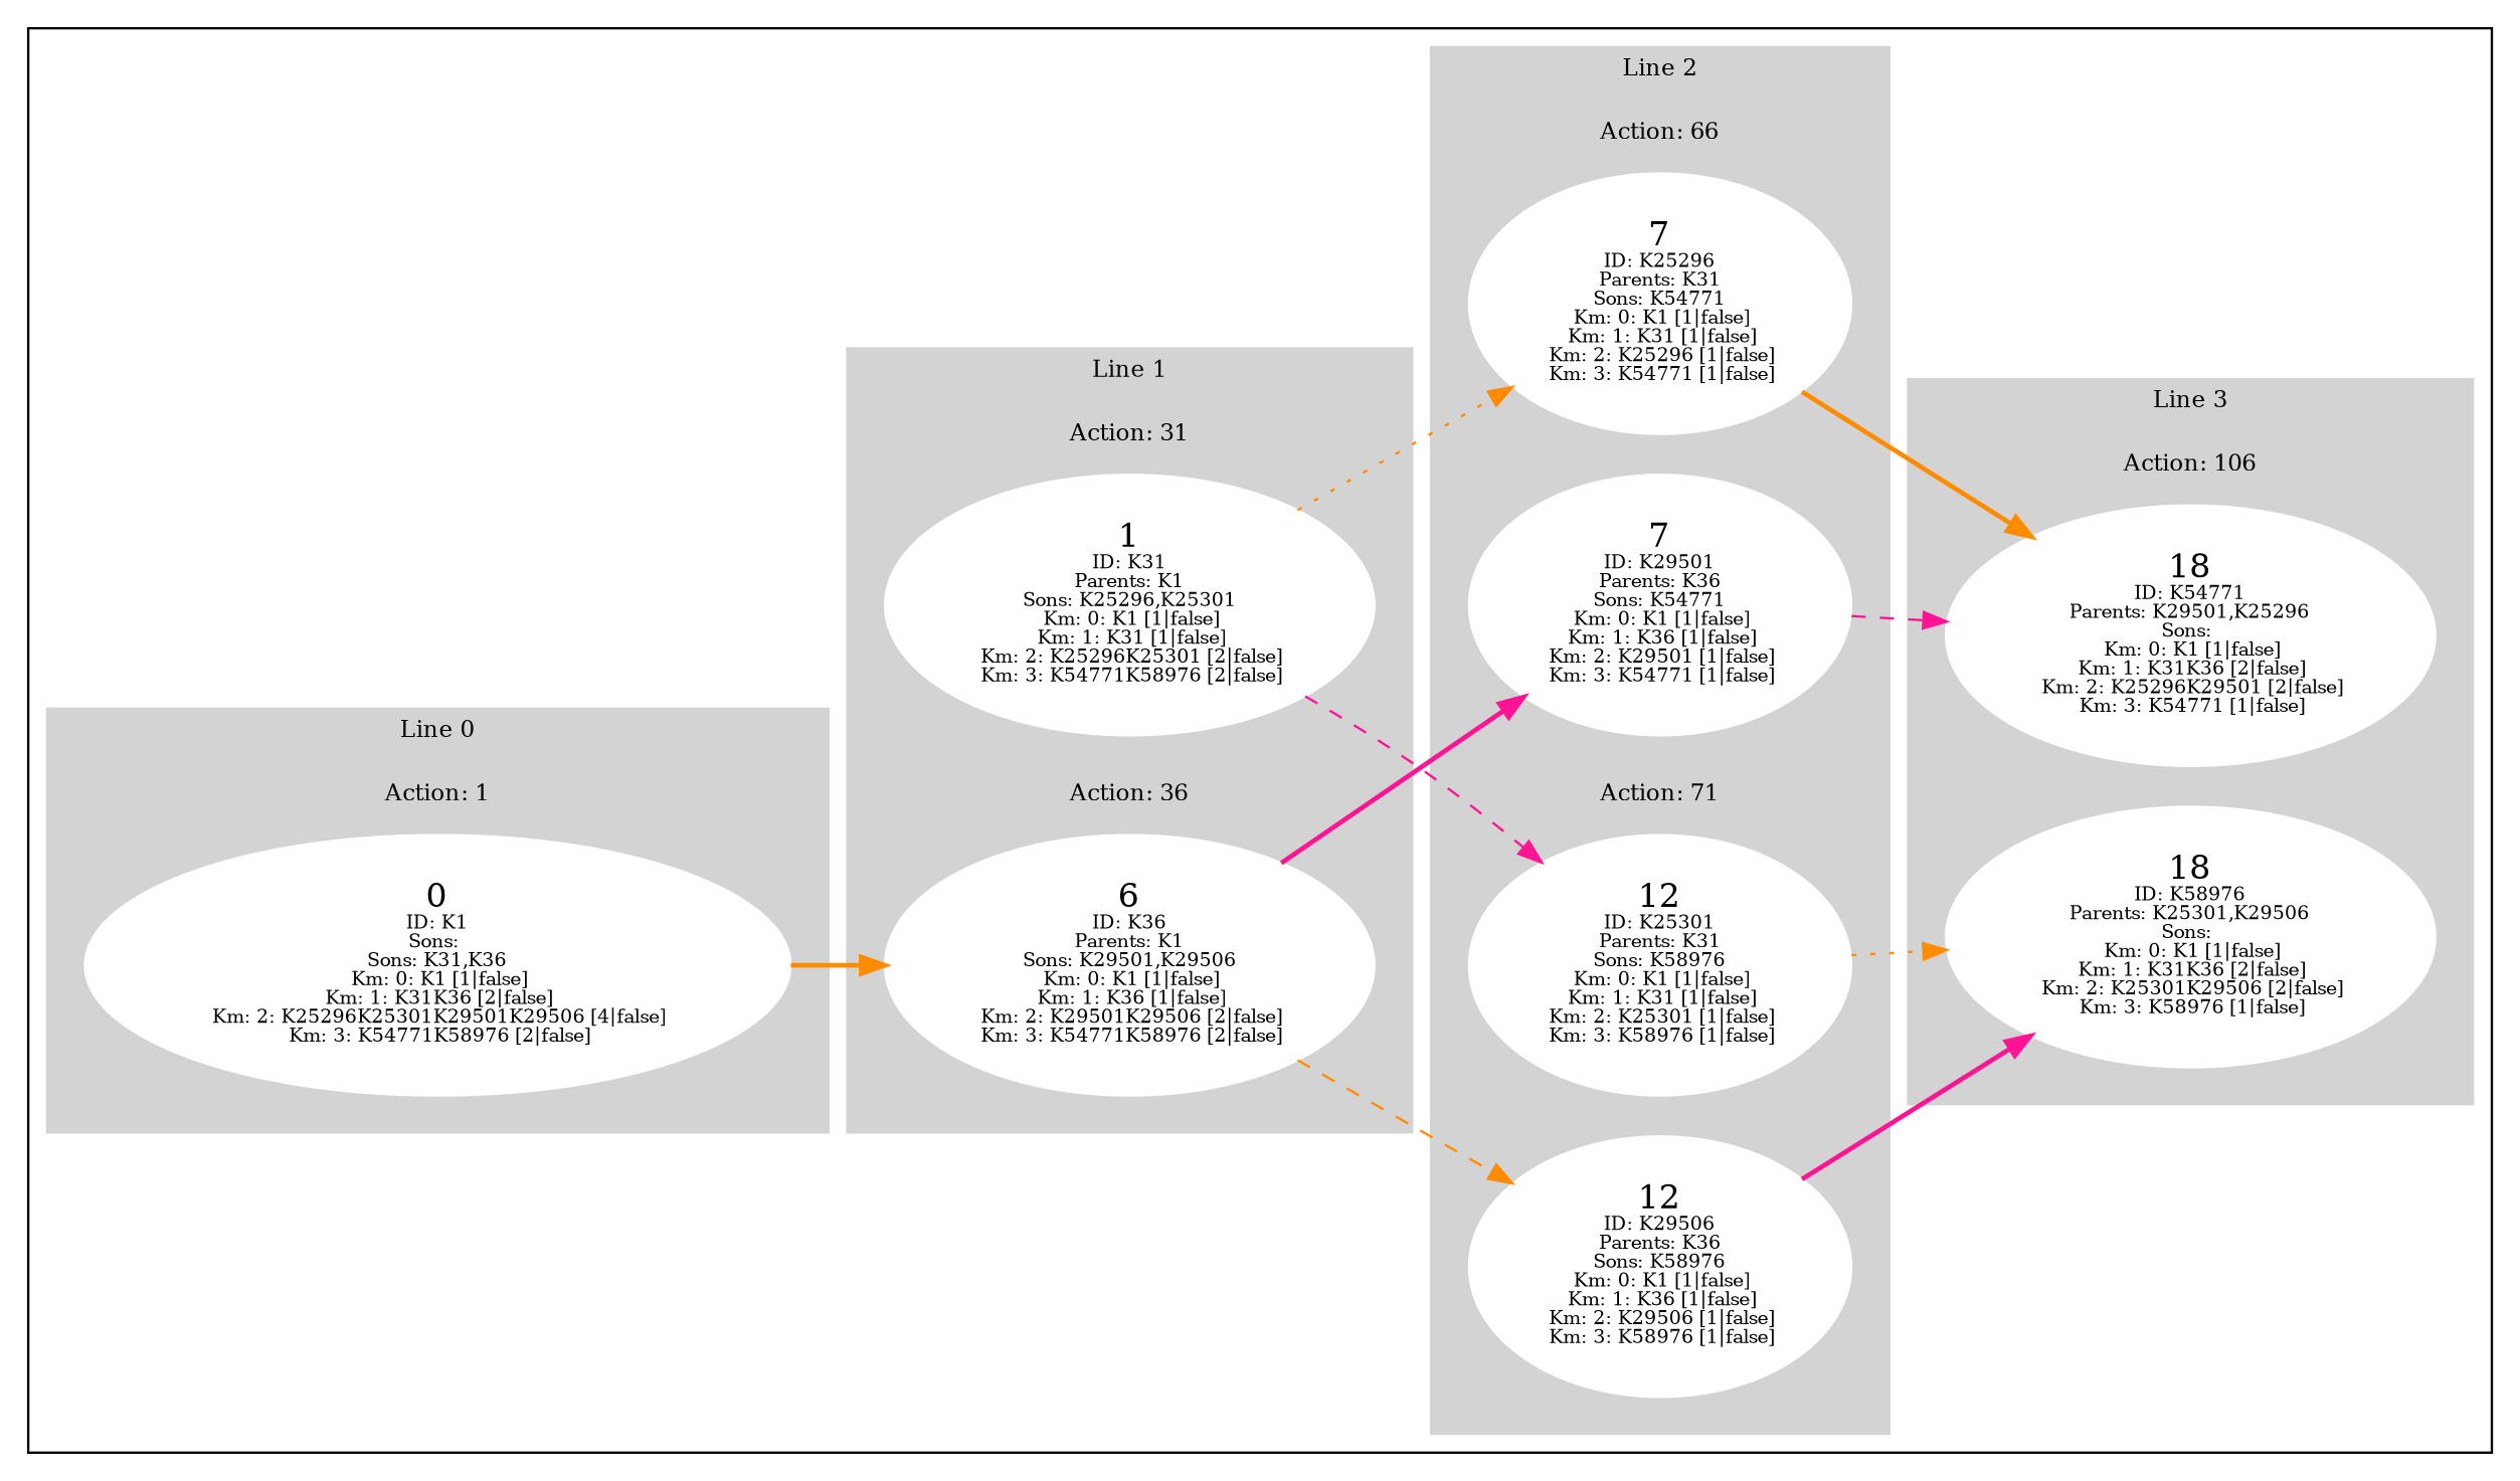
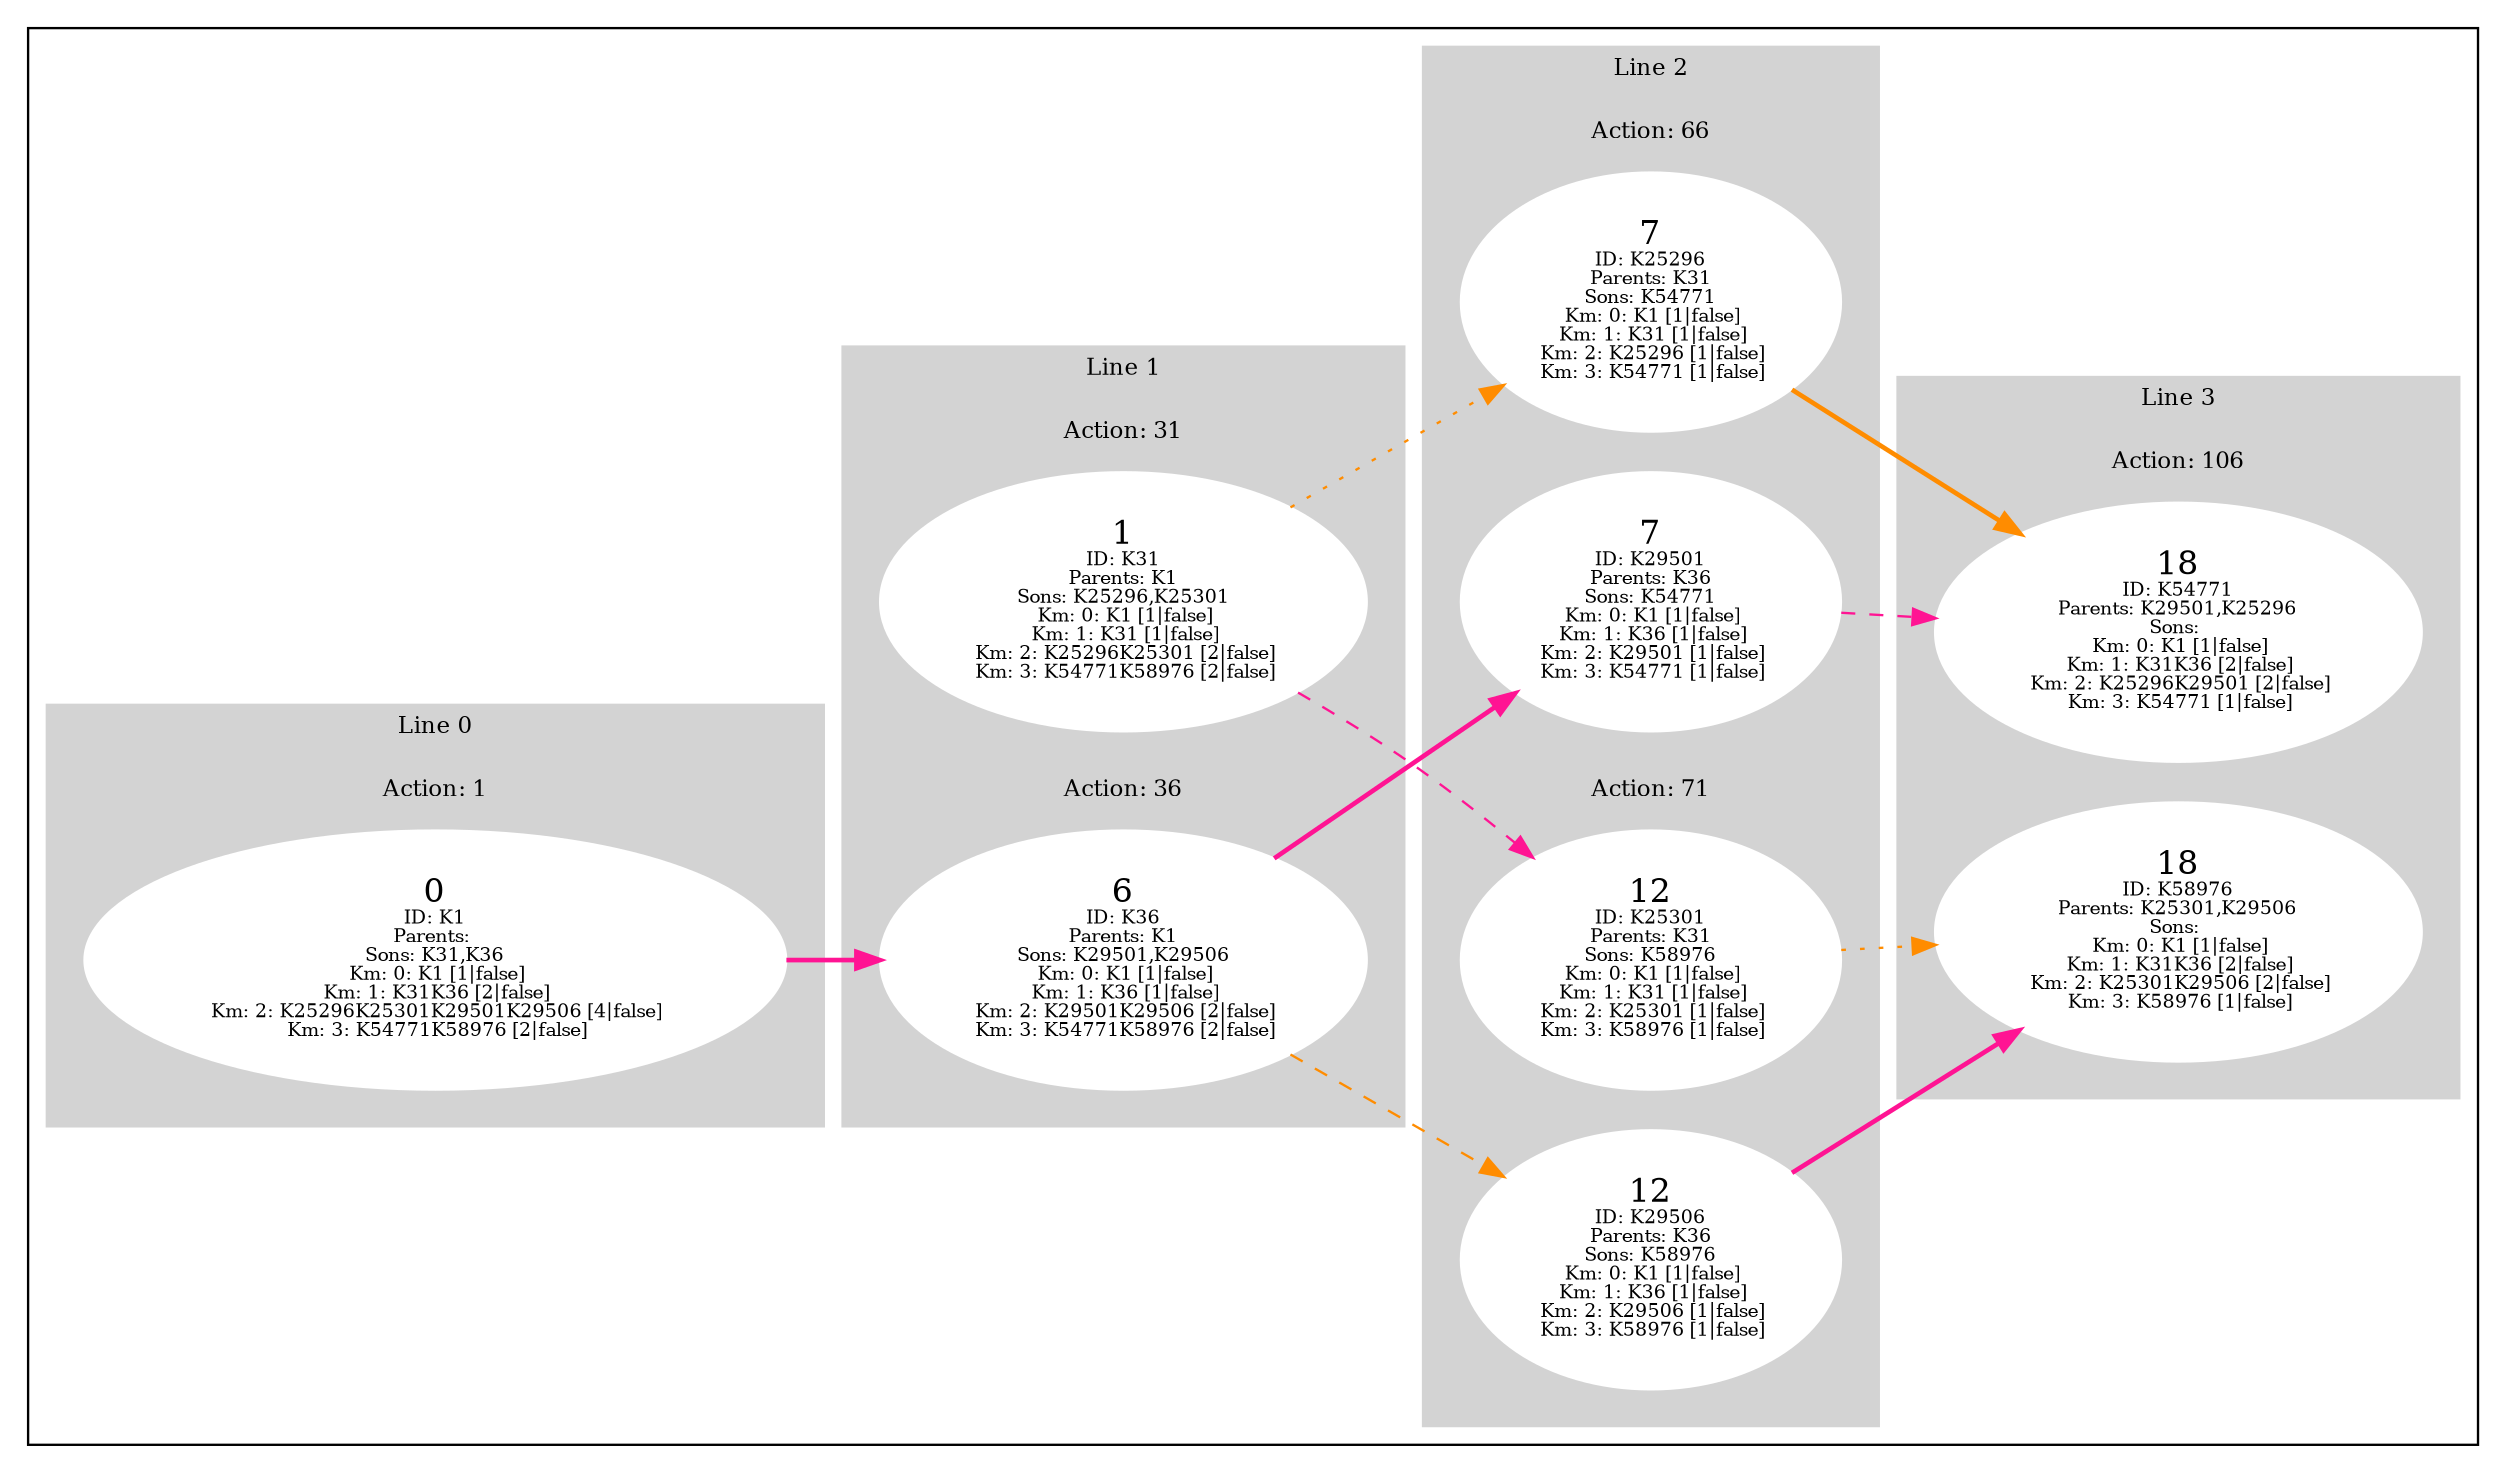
  digraph {
    rankdir=LR
    node [color=white style=filled]
    edge [color=darkorange style=bold]
-   n1 [label=<0<BR /><FONT POINT-SIZE="8">ID: K1</FONT><BR /><FONT POINT-SIZE="8">Sons: </FONT><BR /><FONT POINT-SIZE="8">Sons: K31,K36</FONT><BR /><FONT POINT-SIZE="8"> Km: 0: K1 [1|false]</FONT><BR /><FONT POINT-SIZE="8"> Km: 1: K31K36 [2|false]</FONT><BR /><FONT POINT-SIZE="8"> Km: 2: K25296K25301K29501K29506 [4|false]</FONT><BR /><FONT POINT-SIZE="8"> Km: 3: K54771K58976 [2|false]</FONT>>]
+   n1 [label=<0<BR /><FONT POINT-SIZE="8">ID: K1</FONT><BR /><FONT POINT-SIZE="8">Parents: </FONT><BR /><FONT POINT-SIZE="8">Sons: K31,K36</FONT><BR /><FONT POINT-SIZE="8"> Km: 0: K1 [1|false]</FONT><BR /><FONT POINT-SIZE="8"> Km: 1: K31K36 [2|false]</FONT><BR /><FONT POINT-SIZE="8"> Km: 2: K25296K25301K29501K29506 [4|false]</FONT><BR /><FONT POINT-SIZE="8"> Km: 3: K54771K58976 [2|false]</FONT>>]
    n2 [label=<7<BR /><FONT POINT-SIZE="8">ID: K29501</FONT><BR /><FONT POINT-SIZE="8">Parents: K36</FONT><BR /><FONT POINT-SIZE="8">Sons: K54771</FONT><BR /><FONT POINT-SIZE="8"> Km: 0: K1 [1|false]</FONT><BR /><FONT POINT-SIZE="8"> Km: 1: K36 [1|false]</FONT><BR /><FONT POINT-SIZE="8"> Km: 2: K29501 [1|false]</FONT><BR /><FONT POINT-SIZE="8"> Km: 3: K54771 [1|false]</FONT>>]
    n3 [label=<7<BR /><FONT POINT-SIZE="8">ID: K25296</FONT><BR /><FONT POINT-SIZE="8">Parents: K31</FONT><BR /><FONT POINT-SIZE="8">Sons: K54771</FONT><BR /><FONT POINT-SIZE="8"> Km: 0: K1 [1|false]</FONT><BR /><FONT POINT-SIZE="8"> Km: 1: K31 [1|false]</FONT><BR /><FONT POINT-SIZE="8"> Km: 2: K25296 [1|false]</FONT><BR /><FONT POINT-SIZE="8"> Km: 3: K54771 [1|false]</FONT>>]
    n4 [label=<12<BR /><FONT POINT-SIZE="8">ID: K25301</FONT><BR /><FONT POINT-SIZE="8">Parents: K31</FONT><BR /><FONT POINT-SIZE="8">Sons: K58976</FONT><BR /><FONT POINT-SIZE="8"> Km: 0: K1 [1|false]</FONT><BR /><FONT POINT-SIZE="8"> Km: 1: K31 [1|false]</FONT><BR /><FONT POINT-SIZE="8"> Km: 2: K25301 [1|false]</FONT><BR /><FONT POINT-SIZE="8"> Km: 3: K58976 [1|false]</FONT>>]
    n5 [label=<12<BR /><FONT POINT-SIZE="8">ID: K29506</FONT><BR /><FONT POINT-SIZE="8">Parents: K36</FONT><BR /><FONT POINT-SIZE="8">Sons: K58976</FONT><BR /><FONT POINT-SIZE="8"> Km: 0: K1 [1|false]</FONT><BR /><FONT POINT-SIZE="8"> Km: 1: K36 [1|false]</FONT><BR /><FONT POINT-SIZE="8"> Km: 2: K29506 [1|false]</FONT><BR /><FONT POINT-SIZE="8"> Km: 3: K58976 [1|false]</FONT>>]
    n6 [label=<18<BR /><FONT POINT-SIZE="8">ID: K58976</FONT><BR /><FONT POINT-SIZE="8">Parents: K25301,K29506</FONT><BR /><FONT POINT-SIZE="8">Sons: </FONT><BR /><FONT POINT-SIZE="8"> Km: 0: K1 [1|false]</FONT><BR /><FONT POINT-SIZE="8"> Km: 1: K31K36 [2|false]</FONT><BR /><FONT POINT-SIZE="8"> Km: 2: K25301K29506 [2|false]</FONT><BR /><FONT POINT-SIZE="8"> Km: 3: K58976 [1|false]</FONT>>]
    n7 [label=<18<BR /><FONT POINT-SIZE="8">ID: K54771</FONT><BR /><FONT POINT-SIZE="8">Parents: K29501,K25296</FONT><BR /><FONT POINT-SIZE="8">Sons: </FONT><BR /><FONT POINT-SIZE="8"> Km: 0: K1 [1|false]</FONT><BR /><FONT POINT-SIZE="8"> Km: 1: K31K36 [2|false]</FONT><BR /><FONT POINT-SIZE="8"> Km: 2: K25296K29501 [2|false]</FONT><BR /><FONT POINT-SIZE="8"> Km: 3: K54771 [1|false]</FONT>>]
    n8 [label=<1<BR /><FONT POINT-SIZE="8">ID: K31</FONT><BR /><FONT POINT-SIZE="8">Parents: K1</FONT><BR /><FONT POINT-SIZE="8">Sons: K25296,K25301</FONT><BR /><FONT POINT-SIZE="8"> Km: 0: K1 [1|false]</FONT><BR /><FONT POINT-SIZE="8"> Km: 1: K31 [1|false]</FONT><BR /><FONT POINT-SIZE="8"> Km: 2: K25296K25301 [2|false]</FONT><BR /><FONT POINT-SIZE="8"> Km: 3: K54771K58976 [2|false]</FONT>>]
    n9 [label=<6<BR /><FONT POINT-SIZE="8">ID: K36</FONT><BR /><FONT POINT-SIZE="8">Parents: K1</FONT><BR /><FONT POINT-SIZE="8">Sons: K29501,K29506</FONT><BR /><FONT POINT-SIZE="8"> Km: 0: K1 [1|false]</FONT><BR /><FONT POINT-SIZE="8"> Km: 1: K36 [1|false]</FONT><BR /><FONT POINT-SIZE="8"> Km: 2: K29501K29506 [2|false]</FONT><BR /><FONT POINT-SIZE="8"> Km: 3: K54771K58976 [2|false]</FONT>>]
    subgraph cluster_1 {
      subgraph cluster_2 {
        color=lightgrey
        fontsize=10
        label="Line 0"
        style=filled
        subgraph cluster_3 {
          color=lightgrey
          fontsize=10
          label="Action: 1"
          style=filled
          n1
        }
      }
      subgraph cluster_4 {
        color=lightgrey
        fontsize=10
        label="Line 2"
        style=filled
        subgraph cluster_5 {
          color=lightgrey
          fontsize=10
          label="Action: 66"
          style=filled
          n2
          n3
        }
        subgraph cluster_6 {
          color=lightgrey
          fontsize=10
          label="Action: 71"
          style=filled
          n4
          n5
        }
      }
      subgraph cluster_7 {
        color=lightgrey
        fontsize=10
        label="Line 3"
        style=filled
        subgraph cluster_8 {
          color=lightgrey
          fontsize=10
          label="Action: 106"
          style=filled
          n6
          n7
        }
      }
      subgraph cluster_9 {
        color=lightgrey
        fontsize=10
        label="Line 1"
        style=filled
        subgraph cluster_10 {
          color=lightgrey
          fontsize=10
          label="Action: 31"
          style=filled
          n8
        }
        subgraph cluster_11 {
          color=lightgrey
          fontsize=10
          label="Action: 36"
          style=filled
          n9
        }
      }
    }
-   n1 -> n9
+   n1 -> n9 [color=deeppink]
    n2 -> n7 [color=deeppink style=dashed]
    n3 -> n7
    n4 -> n6 [style=dotted]
    n5 -> n6 [color=deeppink]
    n8 -> n3 [style=dotted]
    n8 -> n4 [color=deeppink style=dashed]
    n9 -> n2 [color=deeppink]
    n9 -> n5 [style=dashed]
  }
